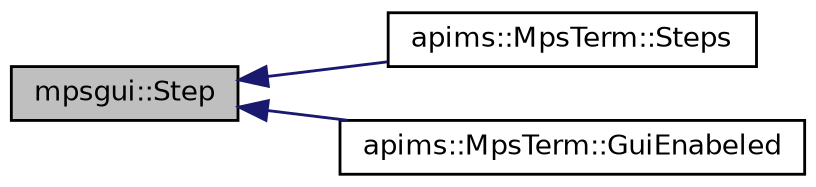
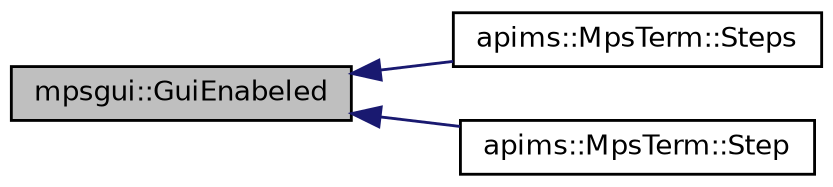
  digraph {
    rankdir=LR
    node [color=black fillcolor=white fontname=Helvetica fontsize=10 shape=record style=filled]
    edge [color=midnightblue dir=back fontname=Helvetica fontsize=10 labelfontname=Helvetica labelfontsize=10 style=solid]
-   n1 [fillcolor=grey75 fontcolor=black height=0.2 label="mpsgui::Step" width=0.4]
+   n1 [fillcolor=grey75 fontcolor=black height=0.2 label="mpsgui::GuiEnabeled" width=0.4]
    n2 [height=0.2 label="apims::MpsTerm::Steps" width=0.4]
-   n3 [height=0.2 label="apims::MpsTerm::GuiEnabeled" width=0.4]
+   n3 [height=0.2 label="apims::MpsTerm::Step" width=0.4]
    n1 -> n2
    n1 -> n3
  }
